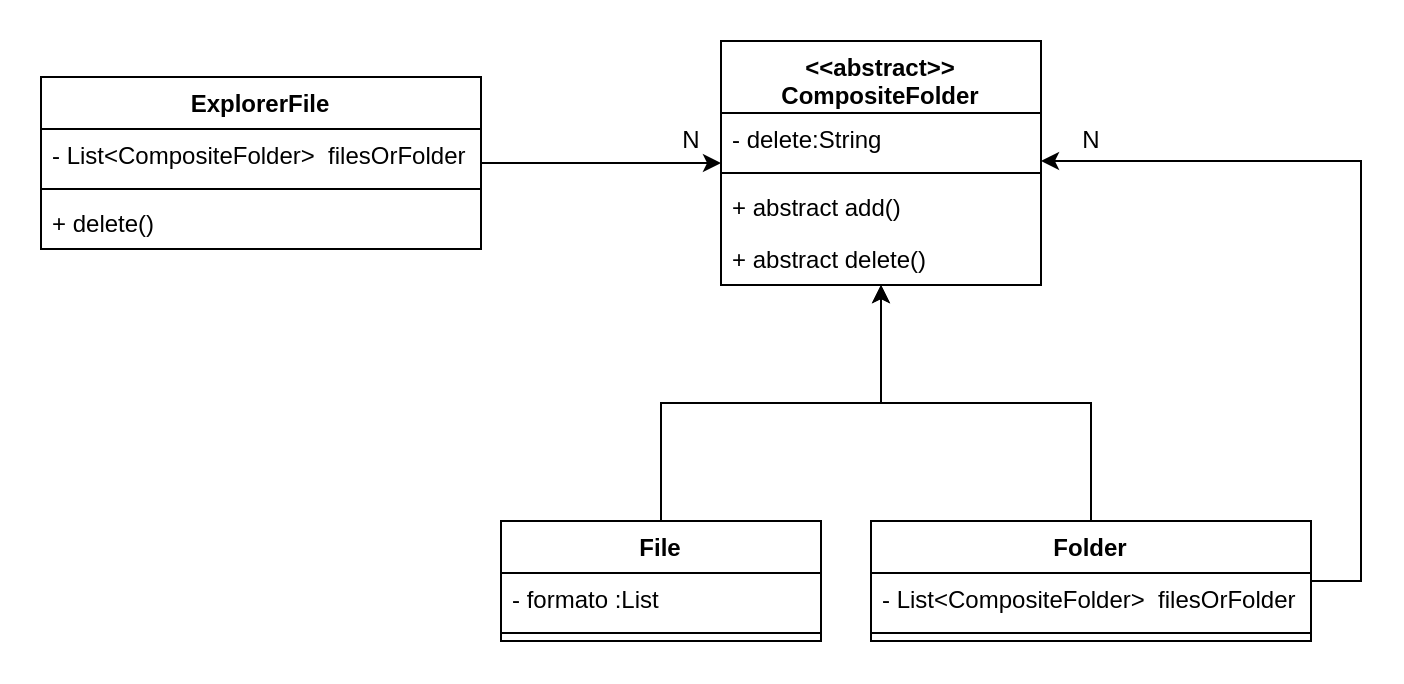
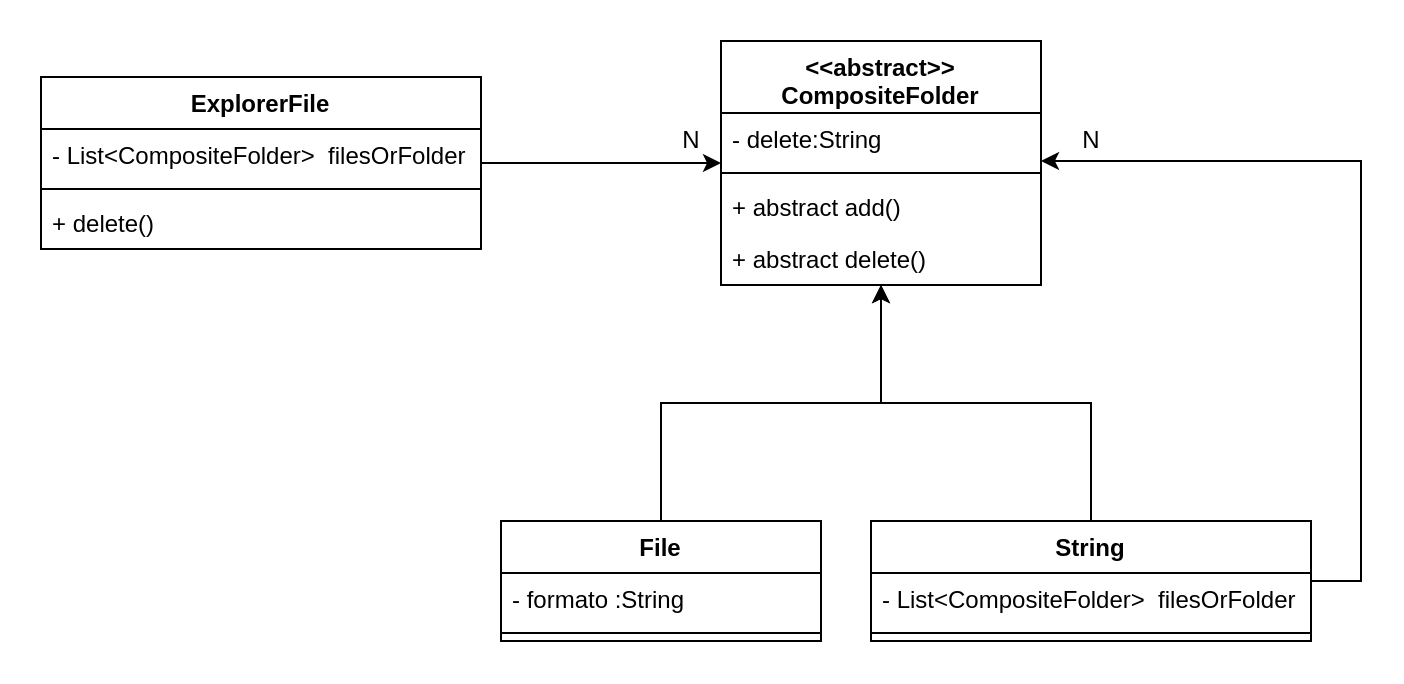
  <mxCell id="0" />
  <mxCell id="1" parent="0" />
  <mxCell id="2" style="edgeStyle=orthogonalEdgeStyle;rounded=0;orthogonalLoop=1;jettySize=auto;html=1;" edge="1" parent="1" source="3" target="7"><mxGeometry relative="1" as="geometry" /></mxCell>
  <mxCell id="3" value="ExplorerFile" style="swimlane;fontStyle=1;align=center;verticalAlign=top;childLayout=stackLayout;horizontal=1;startSize=26;horizontalStack=0;resizeParent=1;resizeParentMax=0;resizeLast=0;collapsible=1;marginBottom=0;" vertex="1" parent="1"><mxGeometry x="20" y="38" width="220" height="86" as="geometry" /></mxCell>
  <mxCell id="4" value="- List&lt;CompositeFolder&gt;  filesOrFolder" style="text;strokeColor=none;fillColor=none;align=left;verticalAlign=top;spacingLeft=4;spacingRight=4;overflow=hidden;rotatable=0;points=[[0,0.5],[1,0.5]];portConstraint=eastwest;" vertex="1" parent="3"><mxGeometry y="26" width="220" height="26" as="geometry" /></mxCell>
  <mxCell id="5" value="" style="line;strokeWidth=1;fillColor=none;align=left;verticalAlign=middle;spacingTop=-1;spacingLeft=3;spacingRight=3;rotatable=0;labelPosition=right;points=[];portConstraint=eastwest;strokeColor=inherit;" vertex="1" parent="3"><mxGeometry y="52" width="220" height="8" as="geometry" /></mxCell>
  <mxCell id="6" value="+ delete()" style="text;strokeColor=none;fillColor=none;align=left;verticalAlign=top;spacingLeft=4;spacingRight=4;overflow=hidden;rotatable=0;points=[[0,0.5],[1,0.5]];portConstraint=eastwest;" vertex="1" parent="3"><mxGeometry y="60" width="220" height="26" as="geometry" /></mxCell>
  <mxCell id="7" value="&lt;&lt;abstract&gt;&gt;&#10;CompositeFolder" style="swimlane;fontStyle=1;align=center;verticalAlign=top;childLayout=stackLayout;horizontal=1;startSize=36;horizontalStack=0;resizeParent=1;resizeParentMax=0;resizeLast=0;collapsible=1;marginBottom=0;" vertex="1" parent="1"><mxGeometry x="360" y="20" width="160" height="122" as="geometry" /></mxCell>
  <mxCell id="8" value="- delete:String" style="text;strokeColor=none;fillColor=none;align=left;verticalAlign=top;spacingLeft=4;spacingRight=4;overflow=hidden;rotatable=0;points=[[0,0.5],[1,0.5]];portConstraint=eastwest;" vertex="1" parent="7"><mxGeometry y="36" width="160" height="26" as="geometry" /></mxCell>
  <mxCell id="9" value="" style="line;strokeWidth=1;fillColor=none;align=left;verticalAlign=middle;spacingTop=-1;spacingLeft=3;spacingRight=3;rotatable=0;labelPosition=right;points=[];portConstraint=eastwest;strokeColor=inherit;" vertex="1" parent="7"><mxGeometry y="62" width="160" height="8" as="geometry" /></mxCell>
  <mxCell id="10" value="+ abstract add()" style="text;strokeColor=none;fillColor=none;align=left;verticalAlign=top;spacingLeft=4;spacingRight=4;overflow=hidden;rotatable=0;points=[[0,0.5],[1,0.5]];portConstraint=eastwest;" vertex="1" parent="7"><mxGeometry y="70" width="160" height="26" as="geometry" /></mxCell>
  <mxCell id="11" value="+ abstract delete()" style="text;strokeColor=none;fillColor=none;align=left;verticalAlign=top;spacingLeft=4;spacingRight=4;overflow=hidden;rotatable=0;points=[[0,0.5],[1,0.5]];portConstraint=eastwest;" vertex="1" parent="7"><mxGeometry y="96" width="160" height="26" as="geometry" /></mxCell>
  <mxCell id="12" style="edgeStyle=orthogonalEdgeStyle;rounded=0;orthogonalLoop=1;jettySize=auto;html=1;" edge="1" parent="1" source="13" target="7"><mxGeometry relative="1" as="geometry" /></mxCell>
  <mxCell id="13" value="File" style="swimlane;fontStyle=1;align=center;verticalAlign=top;childLayout=stackLayout;horizontal=1;startSize=26;horizontalStack=0;resizeParent=1;resizeParentMax=0;resizeLast=0;collapsible=1;marginBottom=0;" vertex="1" parent="1"><mxGeometry x="250" y="260" width="160" height="60" as="geometry" /></mxCell>
- <mxCell id="14" value="- formato :List" style="text;strokeColor=none;fillColor=none;align=left;verticalAlign=top;spacingLeft=4;spacingRight=4;overflow=hidden;rotatable=0;points=[[0,0.5],[1,0.5]];portConstraint=eastwest;" vertex="1" parent="13"><mxGeometry y="26" width="160" height="26" as="geometry" /></mxCell>
+ <mxCell id="14" value="- formato :String" style="text;strokeColor=none;fillColor=none;align=left;verticalAlign=top;spacingLeft=4;spacingRight=4;overflow=hidden;rotatable=0;points=[[0,0.5],[1,0.5]];portConstraint=eastwest;" vertex="1" parent="13"><mxGeometry y="26" width="160" height="26" as="geometry" /></mxCell>
  <mxCell id="15" value="" style="line;strokeWidth=1;fillColor=none;align=left;verticalAlign=middle;spacingTop=-1;spacingLeft=3;spacingRight=3;rotatable=0;labelPosition=right;points=[];portConstraint=eastwest;strokeColor=inherit;" vertex="1" parent="13"><mxGeometry y="52" width="160" height="8" as="geometry" /></mxCell>
  <mxCell id="16" style="edgeStyle=orthogonalEdgeStyle;rounded=0;orthogonalLoop=1;jettySize=auto;html=1;" edge="1" parent="1" source="18" target="7"><mxGeometry relative="1" as="geometry" /></mxCell>
  <mxCell id="17" style="edgeStyle=orthogonalEdgeStyle;rounded=0;orthogonalLoop=1;jettySize=auto;html=1;" edge="1" parent="1" source="18" target="7"><mxGeometry relative="1" as="geometry"><Array as="points"><mxPoint x="680" y="290" /><mxPoint x="680" y="80" /></Array></mxGeometry></mxCell>
- <mxCell id="18" value="Folder" style="swimlane;fontStyle=1;align=center;verticalAlign=top;childLayout=stackLayout;horizontal=1;startSize=26;horizontalStack=0;resizeParent=1;resizeParentMax=0;resizeLast=0;collapsible=1;marginBottom=0;" vertex="1" parent="1"><mxGeometry x="435" y="260" width="220" height="60" as="geometry" /></mxCell>
+ <mxCell id="18" value="String" style="swimlane;fontStyle=1;align=center;verticalAlign=top;childLayout=stackLayout;horizontal=1;startSize=26;horizontalStack=0;resizeParent=1;resizeParentMax=0;resizeLast=0;collapsible=1;marginBottom=0;" vertex="1" parent="1"><mxGeometry x="435" y="260" width="220" height="60" as="geometry" /></mxCell>
  <mxCell id="19" value="- List&lt;CompositeFolder&gt;  filesOrFolder" style="text;strokeColor=none;fillColor=none;align=left;verticalAlign=top;spacingLeft=4;spacingRight=4;overflow=hidden;rotatable=0;points=[[0,0.5],[1,0.5]];portConstraint=eastwest;" vertex="1" parent="18"><mxGeometry y="26" width="220" height="26" as="geometry" /></mxCell>
  <mxCell id="20" value="" style="line;strokeWidth=1;fillColor=none;align=left;verticalAlign=middle;spacingTop=-1;spacingLeft=3;spacingRight=3;rotatable=0;labelPosition=right;points=[];portConstraint=eastwest;strokeColor=inherit;" vertex="1" parent="18"><mxGeometry y="52" width="220" height="8" as="geometry" /></mxCell>
  <mxCell id="21" value="N" style="text;html=1;align=center;verticalAlign=middle;resizable=0;points=[];autosize=1;strokeColor=none;fillColor=none;" vertex="1" parent="1"><mxGeometry x="330" y="55" width="30" height="30" as="geometry" /></mxCell>
  <mxCell id="22" value="N" style="text;html=1;align=center;verticalAlign=middle;resizable=0;points=[];autosize=1;strokeColor=none;fillColor=none;" vertex="1" parent="1"><mxGeometry x="530" y="55" width="30" height="30" as="geometry" /></mxCell>
